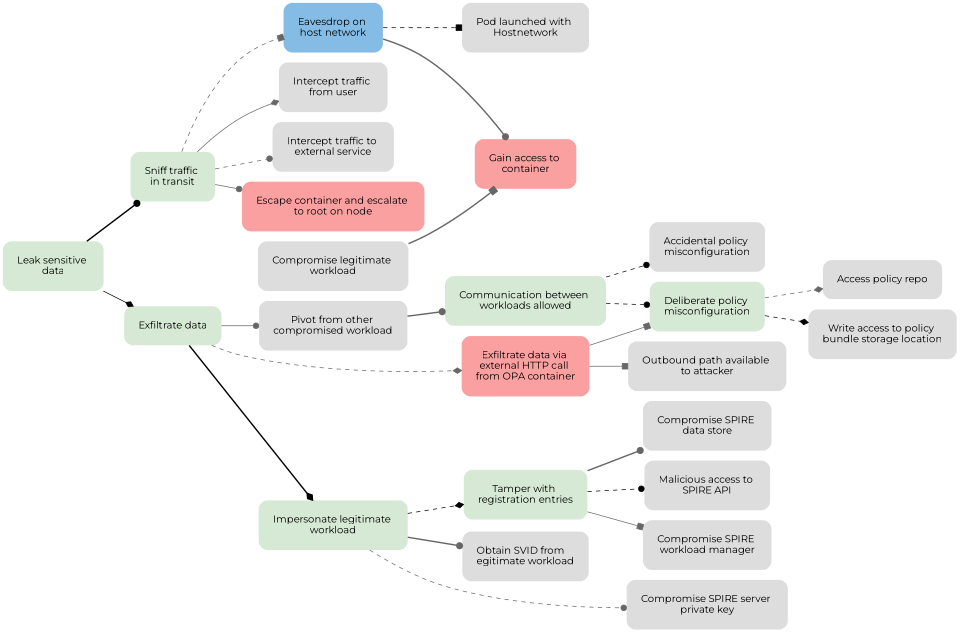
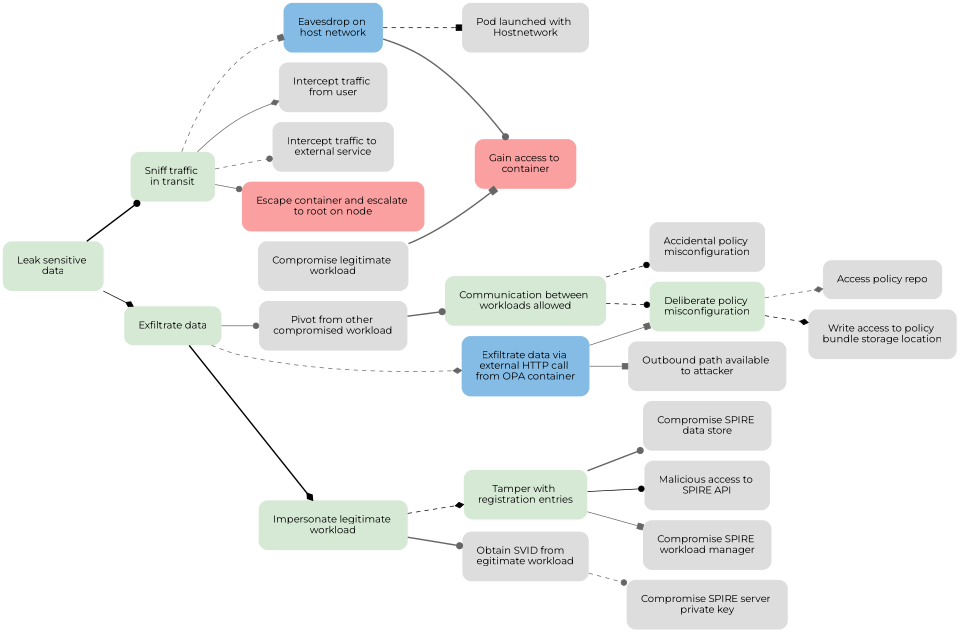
  digraph {
    fontname=Montserrat
    labelloc=t
    nodesep=0.2
    rankdir=LR
    ranksep=0.4
    splines=true
    node [color="#DDDDDD" fontname=Montserrat margin=0.28 shape=plaintext style="filled, rounded"]
    edge [arrowhead=dot color=gray40 fontname=Montserrat style=dashed]
    n1 [color="#D6E9D5" label="Exfiltrate data"]
    n2 [color="#D6E9D5" label="Sniff traffic \nin transit"]
    n3 [color="#D6E9D5" label="Deliberate policy \nmisconfiguration"]
    n4 [label="Accidental policy \nmisconfiguration"]
    n5 [label="Outbound path available \nto attacker"]
    n6 [color="#D6E9D5" label="Impersonate legitimate \nworkload"]
-   n7 [color="#84BCE6" label="Exfiltrate data via \nexternal HTTP call \nfrom OPA container" fillcolor="#FAA0A0"]
+   n7 [color="#84BCE6" label="Exfiltrate data via \nexternal HTTP call \nfrom OPA container"]
    n8 [label="Pivot from other \ncompromised workload"]
    n9 [color="#84BCE6" label="Eavesdrop on \nhost network"]
    n10 [label="Intercept traffic \nfrom user"]
    n11 [label="Intercept traffic to \nexternal service"]
    n12 [color="#FAA0A0" label="Escape container and escalate \nto root on node"]
    n13 [label="Access policy repo"]
    n14 [label="Write access to policy \nbundle storage location"]
    n15 [color="#D6E9D5" label="Leak sensitive \ndata"]
    n16 [color="#D6E9D5" label="Tamper with \nregistration entries"]
    n17 [label="Compromise SPIRE server \nprivate key"]
    n18 [label="Obtain SVID from \legitimate workload"]
    n19 [label="Compromise legitimate \nworkload"]
    n20 [color="#FAA0A0" label="Gain access to \ncontainer"]
    n21 [color="#D6E9D5" label="Communication between \nworkloads allowed"]
    n22 [label="Pod launched with \nHostnetwork"]
    n23 [label="Compromise SPIRE \ndata store"]
    n24 [label="Malicious access to \nSPIRE API"]
    n25 [label="Compromise SPIRE \nworkload manager"]
    subgraph sub_1 {
      rank=same
      n1
      n2
    }
    subgraph sub_2 {
      rank=same
      n3
      n4
    }
    subgraph sub_3 {
      rank=same
      n3
      n5
    }
    n1 -> n6 [arrowhead=diamond color=black style=bold]
    n1 -> n7 [arrowhead=diamond]
    n1 -> n8 [style=solid]
    n2 -> n1 [color="#2B303A" style=invis arrowhead=""]
    n2 -> n9 [arrowhead=box]
    n2 -> n10 [arrowhead=diamond style=solid]
    n2 -> n11
    n2 -> n12 [style=solid]
    n3 -> n5 [color="#2B303A" style=invis arrowhead=""]
    n3 -> n13 [arrowhead=diamond]
    n3 -> n14 [arrowhead=diamond color=black]
    n4 -> n3 [color="#2B303A" style=invis arrowhead=""]
    n6 -> n16 [arrowhead=diamond color=black]
-   n6 -> n17
+   n18 -> n17
    n6 -> n18 [style=bold]
    n7 -> n3 [arrowhead=box style=solid]
    n7 -> n5 [arrowhead=box style=solid]
    n8 -> n21 [style=bold]
    n9 -> n20 [style=bold]
    n9 -> n22 [arrowhead=box color=black]
    n15 -> n1 [arrowhead=diamond color=black style=solid]
    n15 -> n2 [color=black style=bold]
    n16 -> n23 [style=bold]
-   n16 -> n24 [color=black]
+   n16 -> n24 [color=black style=solid]
    n16 -> n25 [arrowhead=box style=solid]
    n19 -> n20 [arrowhead=box style=bold]
    n21 -> n3 [color=black]
    n21 -> n4 [color=black]
  }
